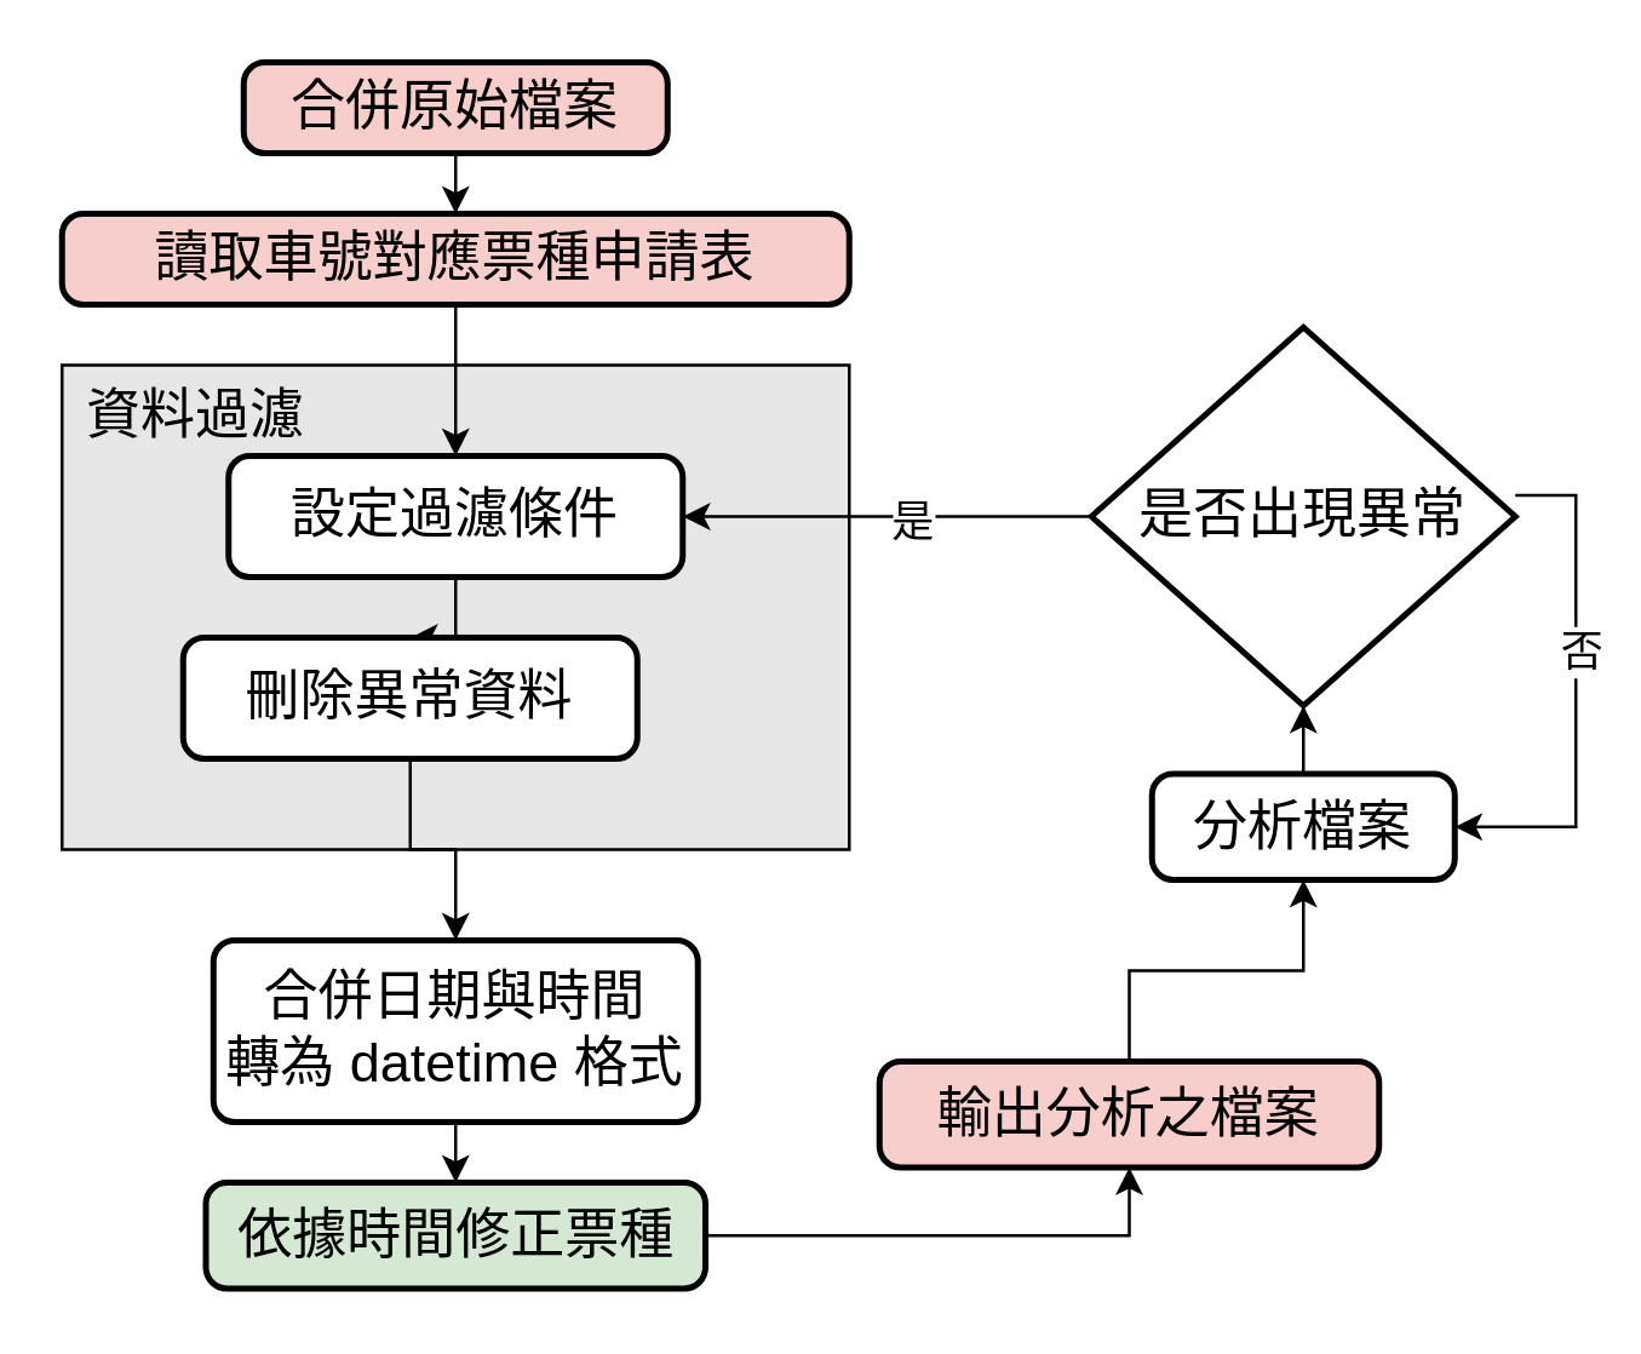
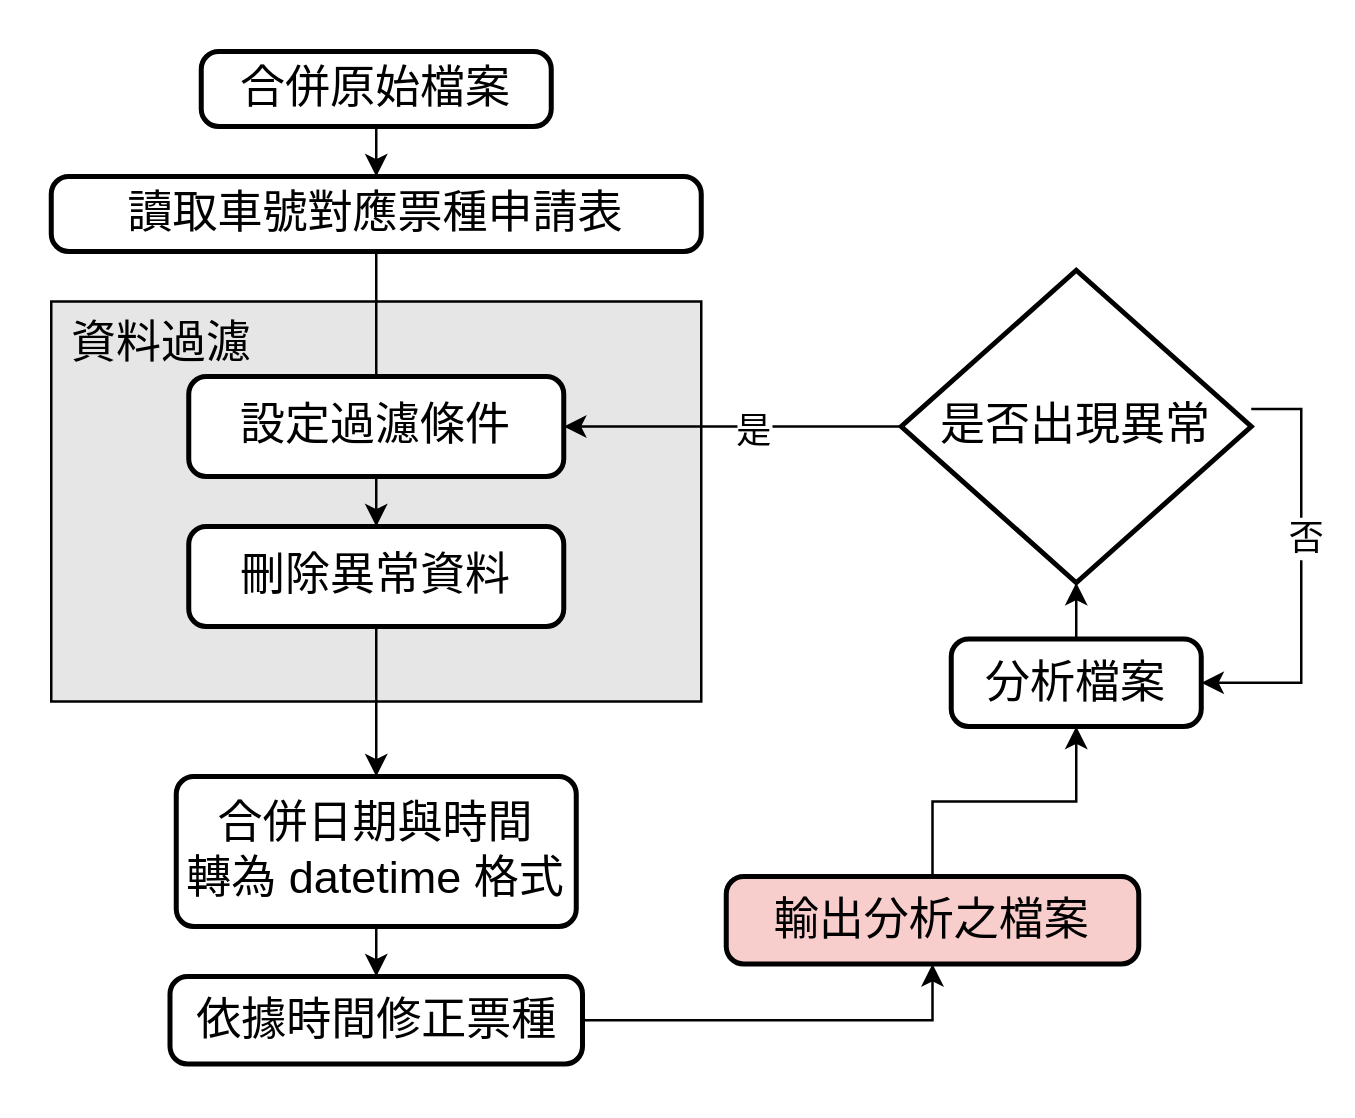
  <mxCell id="0" />
  <mxCell id="1" parent="0" />
  <mxCell id="2" value="&lt;div style=&quot;text-align: left;&quot;&gt;&lt;span style=&quot;background-color: transparent; color: light-dark(rgb(0, 0, 0), rgb(255, 255, 255));&quot;&gt;&lt;font style=&quot;font-size: 18px;&quot;&gt;資料過濾&lt;/font&gt;&lt;font style=&quot;font-size: 14px;&quot;&gt;&amp;nbsp; &amp;nbsp; &amp;nbsp; &amp;nbsp; &amp;nbsp; &amp;nbsp; &amp;nbsp; &amp;nbsp; &amp;nbsp; &amp;nbsp; &amp;nbsp; &amp;nbsp; &amp;nbsp; &amp;nbsp; &amp;nbsp; &amp;nbsp; &amp;nbsp; &amp;nbsp; &amp;nbsp; &amp;nbsp; &amp;nbsp; &amp;nbsp;&amp;nbsp;&lt;/font&gt;&lt;/span&gt;&lt;/div&gt;&lt;div&gt;&lt;span style=&quot;font-size: 14px;&quot;&gt;&lt;br&gt;&lt;/span&gt;&lt;/div&gt;&lt;div&gt;&lt;span style=&quot;font-size: 14px;&quot;&gt;&lt;br&gt;&lt;/span&gt;&lt;/div&gt;&lt;div&gt;&lt;span style=&quot;font-size: 14px;&quot;&gt;&lt;br&gt;&lt;/span&gt;&lt;/div&gt;&lt;div&gt;&lt;span style=&quot;font-size: 14px;&quot;&gt;&lt;br&gt;&lt;/span&gt;&lt;/div&gt;&lt;div&gt;&lt;br&gt;&lt;/div&gt;&lt;div&gt;&lt;div&gt;&lt;br&gt;&lt;/div&gt;&lt;div&gt;&lt;br&gt;&lt;/div&gt;&lt;div&gt;&lt;br&gt;&lt;/div&gt;&lt;/div&gt;" style="rounded=0;whiteSpace=wrap;html=1;fillColor=#E6E6E6;" vertex="1" parent="1"><mxGeometry x="20" y="120" width="260" height="160" as="geometry" /></mxCell>
- <mxCell id="3" style="edgeStyle=orthogonalEdgeStyle;rounded=0;orthogonalLoop=1;jettySize=auto;html=1;" edge="1" parent="1" source="4" target="21"><mxGeometry relative="1" as="geometry" /></mxCell>
- <mxCell id="4" value="&lt;font style=&quot;font-size: 18px;&quot;&gt;讀取車號對應票種申請表&lt;/font&gt;" style="rounded=1;whiteSpace=wrap;html=1;absoluteArcSize=1;arcSize=14;strokeWidth=2;fillColor=#f8cecc;" vertex="1" parent="1"><mxGeometry x="20" y="70" width="260" height="30" as="geometry" /></mxCell>
+ <mxCell id="3" style="edgeStyle=orthogonalEdgeStyle;rounded=0;orthogonalLoop=1;jettySize=auto;html=1;endArrow=none;" edge="1" parent="1" source="4" target="21"><mxGeometry relative="1" as="geometry" /></mxCell>
+ <mxCell id="4" value="&lt;font style=&quot;font-size: 18px;&quot;&gt;讀取車號對應票種申請表&lt;/font&gt;" style="rounded=1;whiteSpace=wrap;html=1;absoluteArcSize=1;arcSize=14;strokeWidth=2;" vertex="1" parent="1"><mxGeometry x="20" y="70" width="260" height="30" as="geometry" /></mxCell>
  <mxCell id="5" style="edgeStyle=orthogonalEdgeStyle;rounded=0;orthogonalLoop=1;jettySize=auto;html=1;entryX=0.5;entryY=0;entryDx=0;entryDy=0;" edge="1" parent="1" source="6" target="4"><mxGeometry relative="1" as="geometry" /></mxCell>
- <mxCell id="6" value="&lt;font style=&quot;font-size: 18px;&quot;&gt;合併原始檔案&lt;/font&gt;" style="rounded=1;whiteSpace=wrap;html=1;absoluteArcSize=1;arcSize=14;strokeWidth=2;fillColor=#f8cecc;" vertex="1" parent="1"><mxGeometry x="80" y="20" width="140" height="30" as="geometry" /></mxCell>
+ <mxCell id="6" value="&lt;font style=&quot;font-size: 18px;&quot;&gt;合併原始檔案&lt;/font&gt;" style="rounded=1;whiteSpace=wrap;html=1;absoluteArcSize=1;arcSize=14;strokeWidth=2;" vertex="1" parent="1"><mxGeometry x="80" y="20" width="140" height="30" as="geometry" /></mxCell>
  <mxCell id="7" style="edgeStyle=orthogonalEdgeStyle;rounded=0;orthogonalLoop=1;jettySize=auto;html=1;entryX=0.5;entryY=0;entryDx=0;entryDy=0;" edge="1" parent="1" source="8" target="10"><mxGeometry relative="1" as="geometry" /></mxCell>
  <mxCell id="8" value="&lt;font style=&quot;font-size: 18px;&quot;&gt;合併日期與時間&lt;/font&gt;&lt;div&gt;&lt;font style=&quot;font-size: 18px;&quot;&gt;轉為 datetime 格式&lt;/font&gt;&lt;/div&gt;" style="rounded=1;whiteSpace=wrap;html=1;absoluteArcSize=1;arcSize=14;strokeWidth=2;" vertex="1" parent="1"><mxGeometry x="70" y="310" width="160" height="60" as="geometry" /></mxCell>
  <mxCell id="9" style="edgeStyle=orthogonalEdgeStyle;rounded=0;orthogonalLoop=1;jettySize=auto;html=1;entryX=0.5;entryY=1;entryDx=0;entryDy=0;" edge="1" parent="1" source="10" target="12"><mxGeometry relative="1" as="geometry" /></mxCell>
- <mxCell id="10" value="&lt;span style=&quot;font-size: 18px;&quot;&gt;依據時間修正票種&lt;/span&gt;" style="rounded=1;whiteSpace=wrap;html=1;absoluteArcSize=1;arcSize=14;strokeWidth=2;fillColor=#d5e8d4;" vertex="1" parent="1"><mxGeometry x="67.5" y="390" width="165" height="35" as="geometry" /></mxCell>
+ <mxCell id="10" value="&lt;span style=&quot;font-size: 18px;&quot;&gt;依據時間修正票種&lt;/span&gt;" style="rounded=1;whiteSpace=wrap;html=1;absoluteArcSize=1;arcSize=14;strokeWidth=2;" vertex="1" parent="1"><mxGeometry x="67.5" y="390" width="165" height="35" as="geometry" /></mxCell>
  <mxCell id="11" style="edgeStyle=orthogonalEdgeStyle;rounded=0;orthogonalLoop=1;jettySize=auto;html=1;entryX=0.5;entryY=1;entryDx=0;entryDy=0;" edge="1" parent="1" source="12" target="14"><mxGeometry relative="1" as="geometry" /></mxCell>
  <mxCell id="12" value="&lt;span style=&quot;font-size: 18px;&quot;&gt;輸出分析之檔案&lt;/span&gt;" style="rounded=1;whiteSpace=wrap;html=1;absoluteArcSize=1;arcSize=14;strokeWidth=2;fillColor=#f8cecc;" vertex="1" parent="1"><mxGeometry x="290" y="350" width="165" height="35" as="geometry" /></mxCell>
  <mxCell id="13" style="edgeStyle=orthogonalEdgeStyle;rounded=0;orthogonalLoop=1;jettySize=auto;html=1;" edge="1" parent="1" source="14" target="19"><mxGeometry relative="1" as="geometry" /></mxCell>
  <mxCell id="14" value="&lt;span style=&quot;font-size: 18px;&quot;&gt;分析檔案&lt;/span&gt;" style="rounded=1;whiteSpace=wrap;html=1;absoluteArcSize=1;arcSize=14;strokeWidth=2;" vertex="1" parent="1"><mxGeometry x="380" y="255" width="100" height="35" as="geometry" /></mxCell>
  <mxCell id="15" style="edgeStyle=orthogonalEdgeStyle;rounded=0;orthogonalLoop=1;jettySize=auto;html=1;entryX=1;entryY=0.5;entryDx=0;entryDy=0;" edge="1" parent="1" source="19" target="14"><mxGeometry relative="1" as="geometry"><Array as="points"><mxPoint x="520" y="163" /><mxPoint x="520" y="273" /></Array></mxGeometry></mxCell>
  <mxCell id="16" value="&lt;font style=&quot;font-size: 14px;&quot;&gt;否&lt;/font&gt;" style="edgeLabel;html=1;align=center;verticalAlign=middle;resizable=0;points=[];" vertex="1" connectable="0" parent="15"><mxGeometry x="-0.159" y="1" relative="1" as="geometry"><mxPoint as="offset" /></mxGeometry></mxCell>
  <mxCell id="17" style="edgeStyle=orthogonalEdgeStyle;rounded=0;orthogonalLoop=1;jettySize=auto;html=1;entryX=1;entryY=0.5;entryDx=0;entryDy=0;" edge="1" parent="1" source="19" target="21"><mxGeometry relative="1" as="geometry" /></mxCell>
  <mxCell id="18" value="&lt;font style=&quot;font-size: 14px;&quot;&gt;是&lt;/font&gt;" style="edgeLabel;html=1;align=center;verticalAlign=middle;resizable=0;points=[];" vertex="1" connectable="0" parent="17"><mxGeometry x="-0.107" y="1" relative="1" as="geometry"><mxPoint as="offset" /></mxGeometry></mxCell>
  <mxCell id="19" value="&lt;font style=&quot;font-size: 18px;&quot;&gt;是否出現異常&lt;/font&gt;" style="strokeWidth=2;html=1;shape=mxgraph.flowchart.decision;whiteSpace=wrap;" vertex="1" parent="1"><mxGeometry x="360" y="107.5" width="140" height="125" as="geometry" /></mxCell>
  <mxCell id="20" style="edgeStyle=orthogonalEdgeStyle;rounded=0;orthogonalLoop=1;jettySize=auto;html=1;entryX=0.5;entryY=0;entryDx=0;entryDy=0;" edge="1" parent="1" source="21" target="23"><mxGeometry relative="1" as="geometry" /></mxCell>
  <mxCell id="21" value="&lt;span style=&quot;font-size: 18px;&quot;&gt;設定過濾條件&lt;/span&gt;" style="rounded=1;whiteSpace=wrap;html=1;absoluteArcSize=1;arcSize=14;strokeWidth=2;" vertex="1" parent="1"><mxGeometry x="75" y="150" width="150" height="40" as="geometry" /></mxCell>
  <mxCell id="22" style="edgeStyle=orthogonalEdgeStyle;rounded=0;orthogonalLoop=1;jettySize=auto;html=1;" edge="1" parent="1" source="23" target="8"><mxGeometry relative="1" as="geometry" /></mxCell>
- <mxCell id="23" value="&lt;span style=&quot;font-size: 18px;&quot;&gt;刪除異常資料&lt;/span&gt;" style="rounded=1;whiteSpace=wrap;html=1;absoluteArcSize=1;arcSize=14;strokeWidth=2;" vertex="1" parent="1"><mxGeometry x="60" y="210" width="150" height="40" as="geometry" /></mxCell>
+ <mxCell id="23" value="&lt;span style=&quot;font-size: 18px;&quot;&gt;刪除異常資料&lt;/span&gt;" style="rounded=1;whiteSpace=wrap;html=1;absoluteArcSize=1;arcSize=14;strokeWidth=2;" vertex="1" parent="1"><mxGeometry x="75" y="210" width="150" height="40" as="geometry" /></mxCell>
